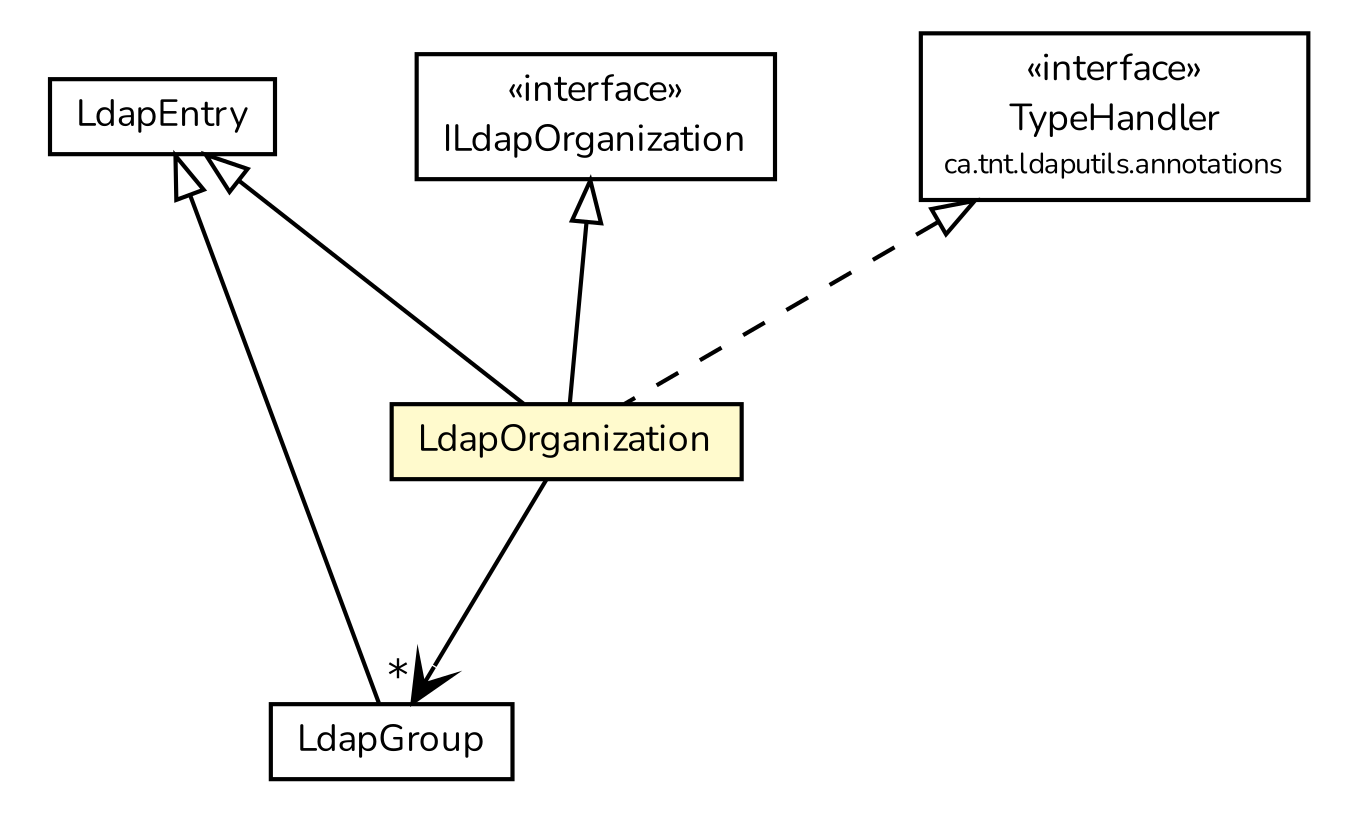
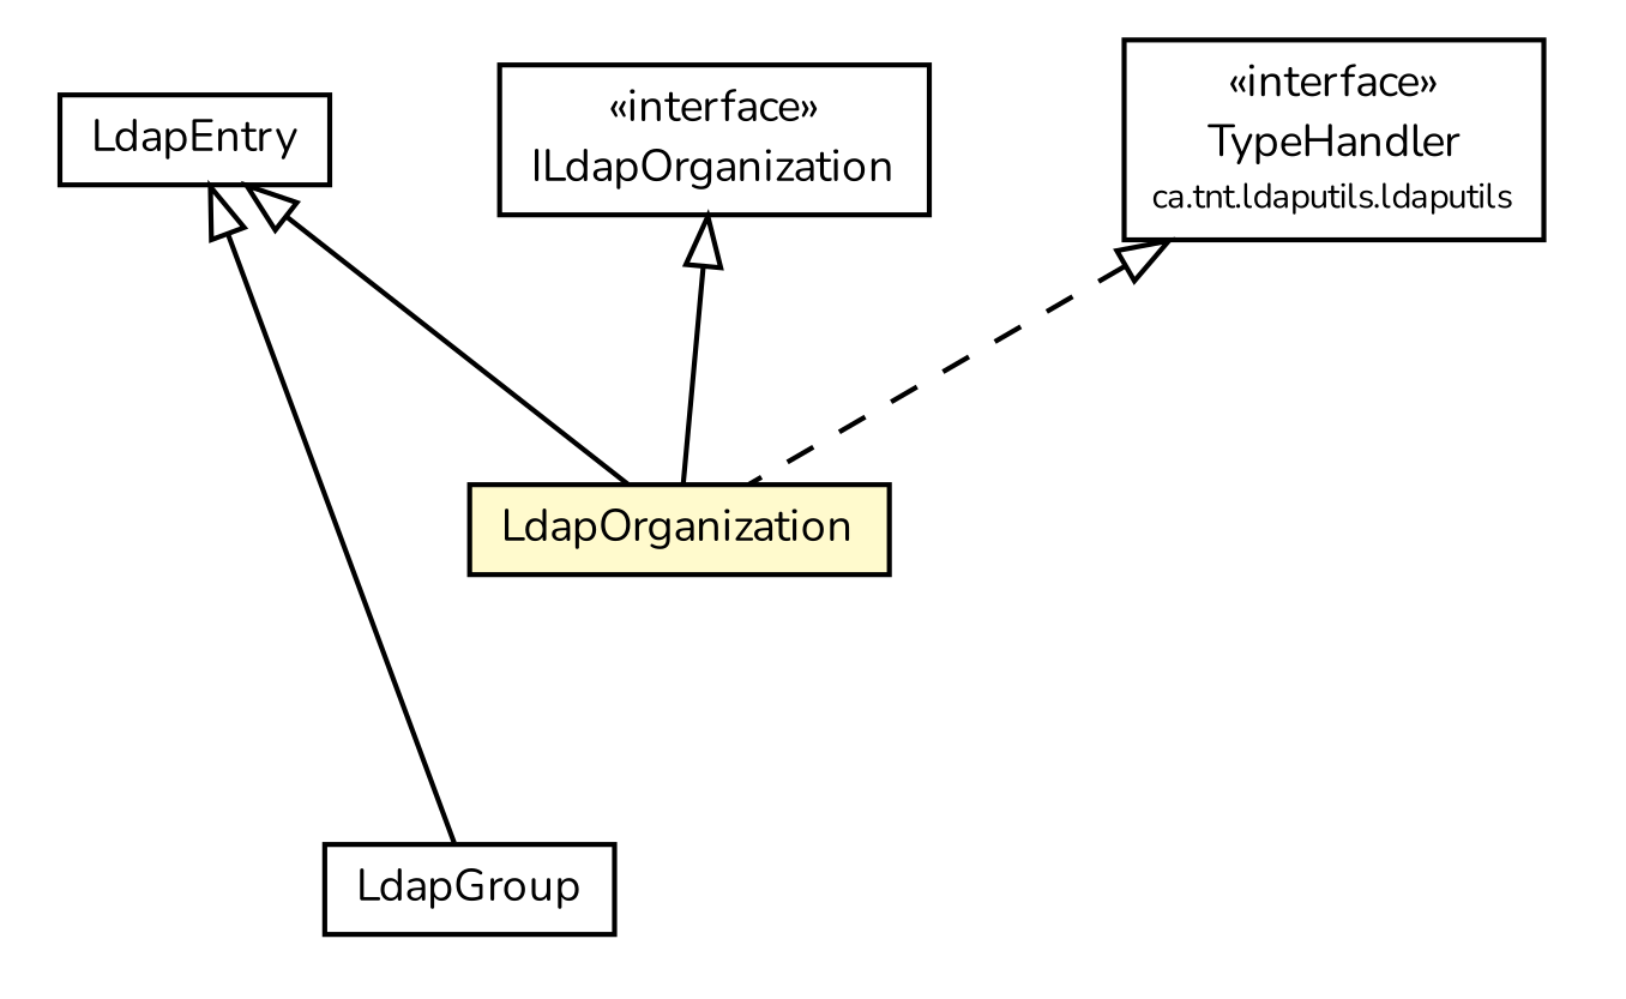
  digraph {
    fontname=Nunito
    node [fontcolor=black fontname=Nunito fontsize=9.0 shape=plaintext]
    edge [fontname=Nunito fontsize=10 headport=p labelfontname=Helvetica labelfontsize=10 tailport=p arrowtail=empty dir=back]
    n1 [label=<<table border="0" cellborder="1" cellspacing="0" cellpadding="2" port="p" href="./LdapGroup.html"> 		<tr><td><table border="0" cellspacing="0" cellpadding="1"> 			<tr><td> LdapGroup </td></tr> 		</table></td></tr> 		</table>>]
    n2 [label=<<table border="0" cellborder="1" cellspacing="0" cellpadding="2" port="p" bgcolor="lemonChiffon" href="./LdapOrganization.html"> 		<tr><td><table border="0" cellspacing="0" cellpadding="1"> 			<tr><td> LdapOrganization </td></tr> 		</table></td></tr> 		</table>>]
    n3 [label=<<table border="0" cellborder="1" cellspacing="0" cellpadding="2" port="p" href="./LdapEntry.html"> 		<tr><td><table border="0" cellspacing="0" cellpadding="1"> 			<tr><td> LdapEntry </td></tr> 		</table></td></tr> 		</table>>]
    n4 [label=<<table border="0" cellborder="1" cellspacing="0" cellpadding="2" port="p" href="./ILdapOrganization.html"> 		<tr><td><table border="0" cellspacing="0" cellpadding="1"> 			<tr><td> &laquo;interface&raquo; </td></tr> 			<tr><td> ILdapOrganization </td></tr> 		</table></td></tr> 		</table>>]
-   n5 [label=<<table border="0" cellborder="1" cellspacing="0" cellpadding="2" port="p" href="./annotations/TypeHandler.html"> 		<tr><td><table border="0" cellspacing="0" cellpadding="1"> 			<tr><td> &laquo;interface&raquo; </td></tr> 			<tr><td> TypeHandler </td></tr> 			<tr><td><font point-size="7.0"> ca.tnt.ldaputils.annotations </font></td></tr> 		</table></td></tr> 		</table>>]
-   n2 -> n1 [arrowhead=open color=black fontcolor=black fontsize=10.0 headlabel="*" arrowtail="" dir=""]
+   n5 [label=<<table border="0" cellborder="1" cellspacing="0" cellpadding="2" port="p" href="./annotations/TypeHandler.html"> 		<tr><td><table border="0" cellspacing="0" cellpadding="1"> 			<tr><td> &laquo;interface&raquo; </td></tr> 			<tr><td> TypeHandler </td></tr> 			<tr><td><font point-size="7.0"> ca.tnt.ldaputils.ldaputils </font></td></tr> 		</table></td></tr> 		</table>>]
    n3 -> n1
    n3 -> n2
    n4 -> n2 [style=solid]
    n5 -> n2 [style=dashed]
  }
